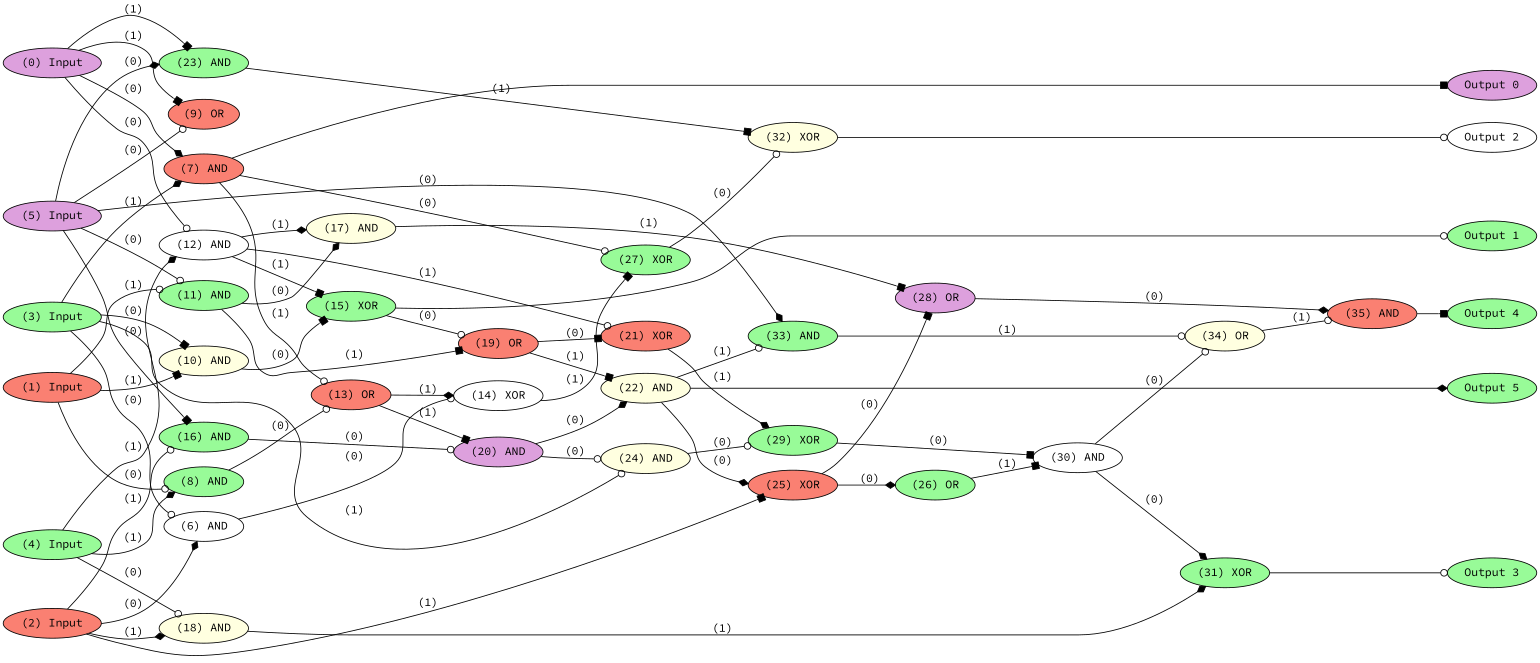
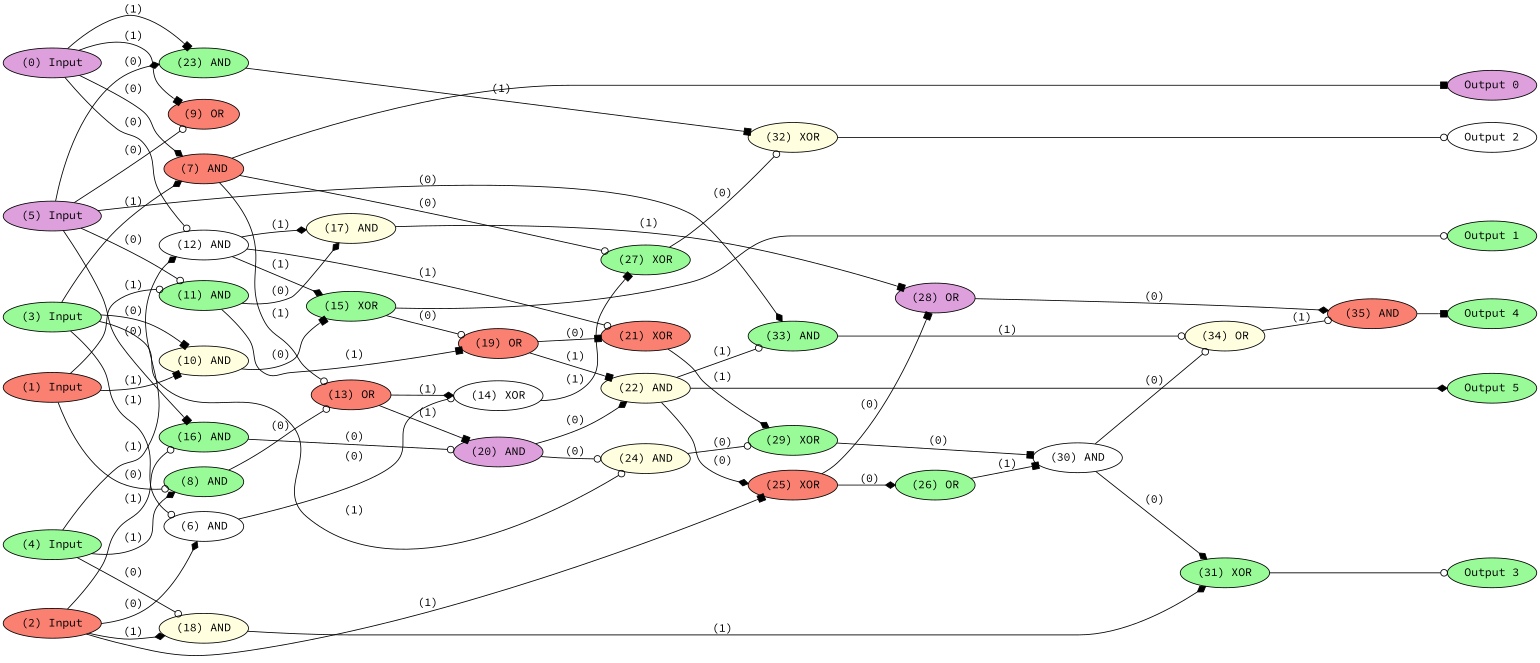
  digraph {
    fontname="Source Code Pro"
    rankdir=LR
    node [color=black fillcolor=palegreen fontcolor=black fontname="Source Code Pro" labelfontcolor=black style=filled]
    edge [arrowhead=odot bold=true color=black fontcolor=black fontname="Source Code Pro" labelfontcolor=black]
    n1 [fillcolor=plum label="(0) Input"]
    n2 [fillcolor=salmon label="(1) Input"]
    n3 [fillcolor=salmon label="(2) Input"]
    n4 [label="(3) Input"]
    n5 [label="(4) Input"]
    n6 [fillcolor=plum label="(5) Input"]
    n7 [fillcolor=plum label="Output 0"]
    n8 [label="Output 1"]
    n9 [fillcolor=white label="Output 2"]
    n10 [label="Output 3"]
    n11 [label="Output 4"]
    n12 [label="Output 5"]
    n13 [fillcolor=salmon label="(7) AND"]
    n14 [fillcolor=salmon label="(9) OR"]
    n15 [fillcolor=white label="(12) AND"]
    n16 [label="(23) AND"]
    n17 [label="(8) AND"]
    n18 [fillcolor=lightyellow label="(10) AND"]
    n19 [label="(11) AND"]
    n20 [fillcolor=white label="(6) AND"]
    n21 [label="(16) AND"]
    n22 [fillcolor=lightyellow label="(18) AND"]
    n23 [fillcolor=salmon label="(25) XOR"]
    n24 [fillcolor=lightyellow label="(24) AND"]
    n25 [label="(33) AND"]
    n26 [fillcolor=salmon label="(13) OR"]
    n27 [label="(27) XOR"]
    n28 [label="(15) XOR"]
    n29 [fillcolor=lightyellow label="(17) AND"]
    n30 [fillcolor=salmon label="(21) XOR"]
    n31 [fillcolor=lightyellow label="(32) XOR"]
    n32 [fillcolor=salmon label="(19) OR"]
    n33 [fillcolor=white label="(14) XOR"]
    n34 [fillcolor=plum label="(20) AND"]
    n35 [label="(31) XOR"]
    n36 [label="(26) OR"]
    n37 [fillcolor=plum label="(28) OR"]
    n38 [label="(29) XOR"]
    n39 [fillcolor=lightyellow label="(34) OR"]
    n40 [fillcolor=white label="(30) AND"]
    n41 [fillcolor=lightyellow label="(22) AND"]
    n42 [fillcolor=salmon label="(35) AND"]
    subgraph sub_1 {
      rank=source
      n1
      n2
      n3
      n4
      n5
      n6
    }
    subgraph sub_2 {
      rank=max
      n7
      n8
      n9
      n10
      n11
      n12
    }
    n1 -> n13 [arrowhead=diamond label=" (0)"]
    n1 -> n14 [arrowhead=box label=" (1)"]
    n1 -> n15 [label=" (0)"]
    n1 -> n16 [arrowhead=box label=" (1)"]
    n2 -> n17 [label=" (0)"]
    n2 -> n18 [arrowhead=box label=" (1)"]
    n2 -> n19 [label=" (1)"]
    n3 -> n20 [arrowhead=diamond label=" (0)"]
    n3 -> n21 [label=" (1)"]
    n3 -> n22 [arrowhead=diamond label=" (1)"]
    n3 -> n23 [arrowhead=box label=" (1)"]
    n4 -> n13 [arrowhead=diamond label=" (1)"]
    n4 -> n18 [arrowhead=box label=" (0)"]
-   n4 -> n20 [label=" (0)"]
+   n4 -> n20 [label=" (1)"]
    n4 -> n24 [label=" (1)"]
    n5 -> n15 [arrowhead=diamond label=" (1)"]
    n5 -> n17 [arrowhead=diamond label=" (1)"]
    n5 -> n22 [label=" (0)"]
    n6 -> n14 [label=" (0)"]
    n6 -> n16 [arrowhead=diamond label=" (0)"]
    n6 -> n19 [label=" (0)"]
    n6 -> n21 [arrowhead=box label=" (0)"]
    n6 -> n25 [arrowhead=diamond label=" (0)"]
    n13 -> n7 [arrowhead=box]
    n13 -> n26 [label=" (1)"]
    n13 -> n27 [label=" (0)"]
-   n15 -> n28 [arrowhead=box label=" (1)"]
+   n15 -> n28 [arrowhead=diamond label=" (1)"]
    n15 -> n29 [arrowhead=diamond label=" (1)"]
    n15 -> n30 [label=" (1)"]
    n16 -> n31 [arrowhead=box label=" (1)"]
    n17 -> n26 [label=" (0)"]
    n18 -> n28 [arrowhead=box label=" (0)"]
    n19 -> n29 [arrowhead=diamond label=" (0)"]
    n19 -> n32 [arrowhead=box label=" (1)"]
    n20 -> n33 [label=" (0)"]
    n21 -> n34 [label=" (0)"]
    n22 -> n35 [arrowhead=diamond label=" (1)"]
    n23 -> n36 [arrowhead=diamond label=" (0)"]
    n23 -> n37 [arrowhead=box label=" (0)"]
    n24 -> n38 [label=" (0)"]
    n25 -> n39 [label=" (1)"]
    n26 -> n33 [arrowhead=diamond label=" (1)"]
    n26 -> n34 [arrowhead=box label=" (1)"]
    n27 -> n31 [label=" (0)"]
    n28 -> n8
    n28 -> n32 [label=" (0)"]
    n29 -> n37 [arrowhead=box label=" (1)"]
    n30 -> n38 [arrowhead=diamond label=" (1)"]
    n31 -> n9
    n32 -> n30 [arrowhead=box label=" (0)"]
    n32 -> n41 [arrowhead=box label=" (1)"]
    n33 -> n27 [arrowhead=box label=" (1)"]
    n34 -> n24 [label=" (0)"]
    n34 -> n41 [arrowhead=diamond label=" (0)"]
    n35 -> n10
    n36 -> n40 [arrowhead=box label=" (1)"]
    n37 -> n42 [arrowhead=diamond label=" (0)"]
    n38 -> n40 [arrowhead=box label=" (0)"]
    n39 -> n42 [label=" (1)"]
    n40 -> n35 [arrowhead=diamond label=" (0)"]
    n40 -> n39 [label=" (0)"]
    n41 -> n12 [arrowhead=diamond]
    n41 -> n23 [arrowhead=diamond label=" (0)"]
    n41 -> n25 [label=" (1)"]
    n42 -> n11 [arrowhead=box]
  }
